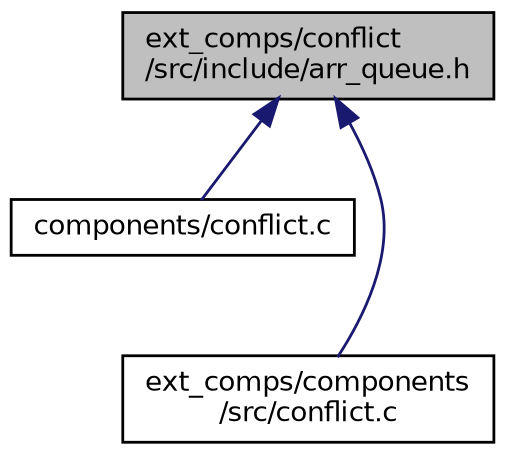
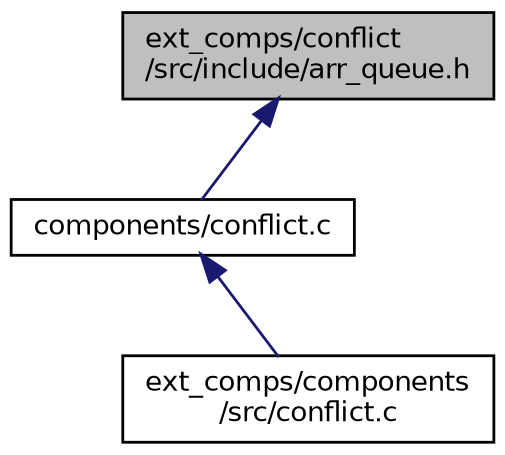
  digraph {
    node [color=black fillcolor=white fontname=Helvetica fontsize=10 shape=record style=filled]
    edge [color=midnightblue dir=back fontname=Helvetica fontsize=10 labelfontname=Helvetica labelfontsize=10 style=solid]
    n1 [fillcolor=grey75 fontcolor=black height=0.2 label="ext_comps/conflict\l/src/include/arr_queue.h" width=0.4]
    n2 [height=0.2 label="components/conflict.c" width=0.4]
    n3 [height=0.2 label="ext_comps/components\l/src/conflict.c" width=0.4]
    n1 -> n2
-   n1 -> n3
+   n2 -> n3
  }
